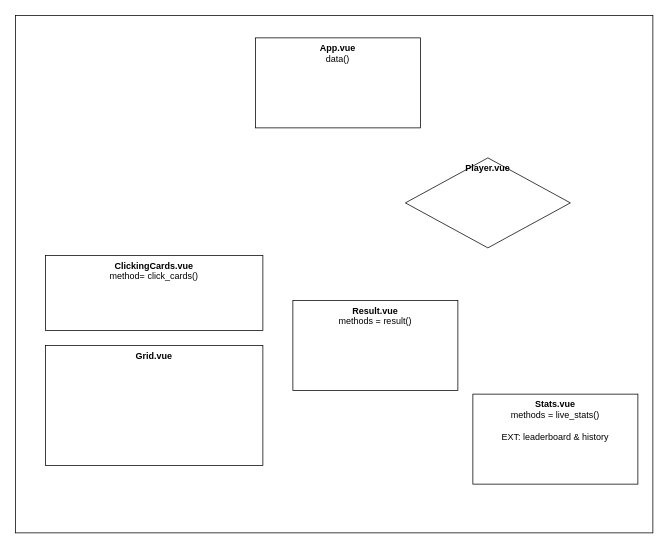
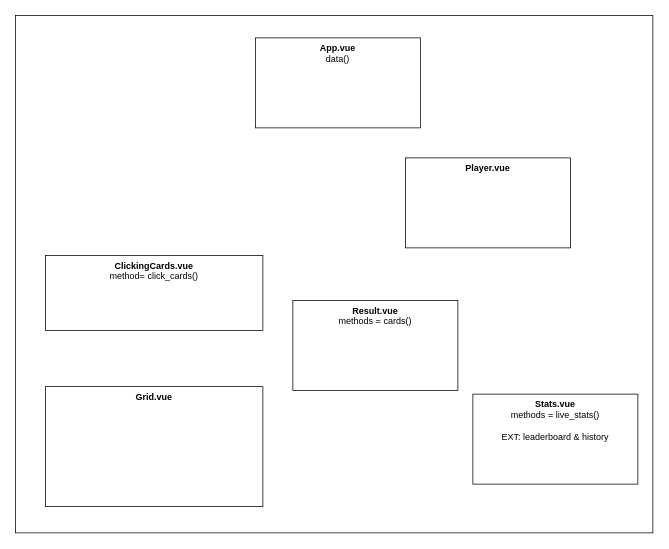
  <mxCell id="0" />
  <mxCell id="1" parent="0" />
  <mxCell id="2" value="" style="rounded=0;whiteSpace=wrap;html=1;" vertex="1" parent="1"><mxGeometry x="20" y="20" width="850" height="690" as="geometry" /></mxCell>
  <mxCell id="3" value="&lt;b&gt;App.vue&lt;/b&gt;&lt;br&gt;data()" style="rounded=0;whiteSpace=wrap;html=1;verticalAlign=top;" vertex="1" parent="1"><mxGeometry x="340" y="50" width="220" height="120" as="geometry" /></mxCell>
- <mxCell id="4" value="&lt;b&gt;Grid.vue&lt;/b&gt;" style="rounded=0;whiteSpace=wrap;html=1;verticalAlign=top;" vertex="1" parent="1"><mxGeometry x="60" y="460" width="290" height="160" as="geometry" /></mxCell>
- <mxCell id="5" value="&lt;b&gt;Player.vue&lt;/b&gt;" style="rhombus;whiteSpace=wrap;html=1;verticalAlign=top;" vertex="1" parent="1"><mxGeometry x="540" y="210" width="220" height="120" as="geometry" /></mxCell>
+ <mxCell id="4" value="&lt;b&gt;Grid.vue&lt;/b&gt;" style="rounded=0;whiteSpace=wrap;html=1;verticalAlign=top;" vertex="1" parent="1"><mxGeometry x="60" y="515" width="290" height="160" as="geometry" /></mxCell>
+ <mxCell id="5" value="&lt;b&gt;Player.vue&lt;/b&gt;" style="rounded=0;whiteSpace=wrap;html=1;verticalAlign=top;" vertex="1" parent="1"><mxGeometry x="540" y="210" width="220" height="120" as="geometry" /></mxCell>
  <mxCell id="6" value="&lt;b&gt;Stats.vue&lt;/b&gt;&lt;br&gt;methods = live_stats()&lt;br&gt;&lt;br&gt;EXT: leaderboard &amp;amp; history" style="rounded=0;whiteSpace=wrap;html=1;verticalAlign=top;" vertex="1" parent="1"><mxGeometry x="630" y="525" width="220" height="120" as="geometry" /></mxCell>
  <mxCell id="7" value="&lt;b&gt;ClickingCards.vue&lt;/b&gt;&lt;br&gt;method= click_cards()" style="rounded=0;whiteSpace=wrap;html=1;verticalAlign=top;" vertex="1" parent="1"><mxGeometry x="60" y="340" width="290" height="100" as="geometry" /></mxCell>
- <mxCell id="8" value="&lt;b&gt;Result.vue&lt;/b&gt;&lt;br&gt;methods = result()" style="rounded=0;whiteSpace=wrap;html=1;verticalAlign=top;" vertex="1" parent="1"><mxGeometry x="390" y="400" width="220" height="120" as="geometry" /></mxCell>
+ <mxCell id="8" value="&lt;b&gt;Result.vue&lt;/b&gt;&lt;br&gt;methods = cards()" style="rounded=0;whiteSpace=wrap;html=1;verticalAlign=top;" vertex="1" parent="1"><mxGeometry x="390" y="400" width="220" height="120" as="geometry" /></mxCell>
